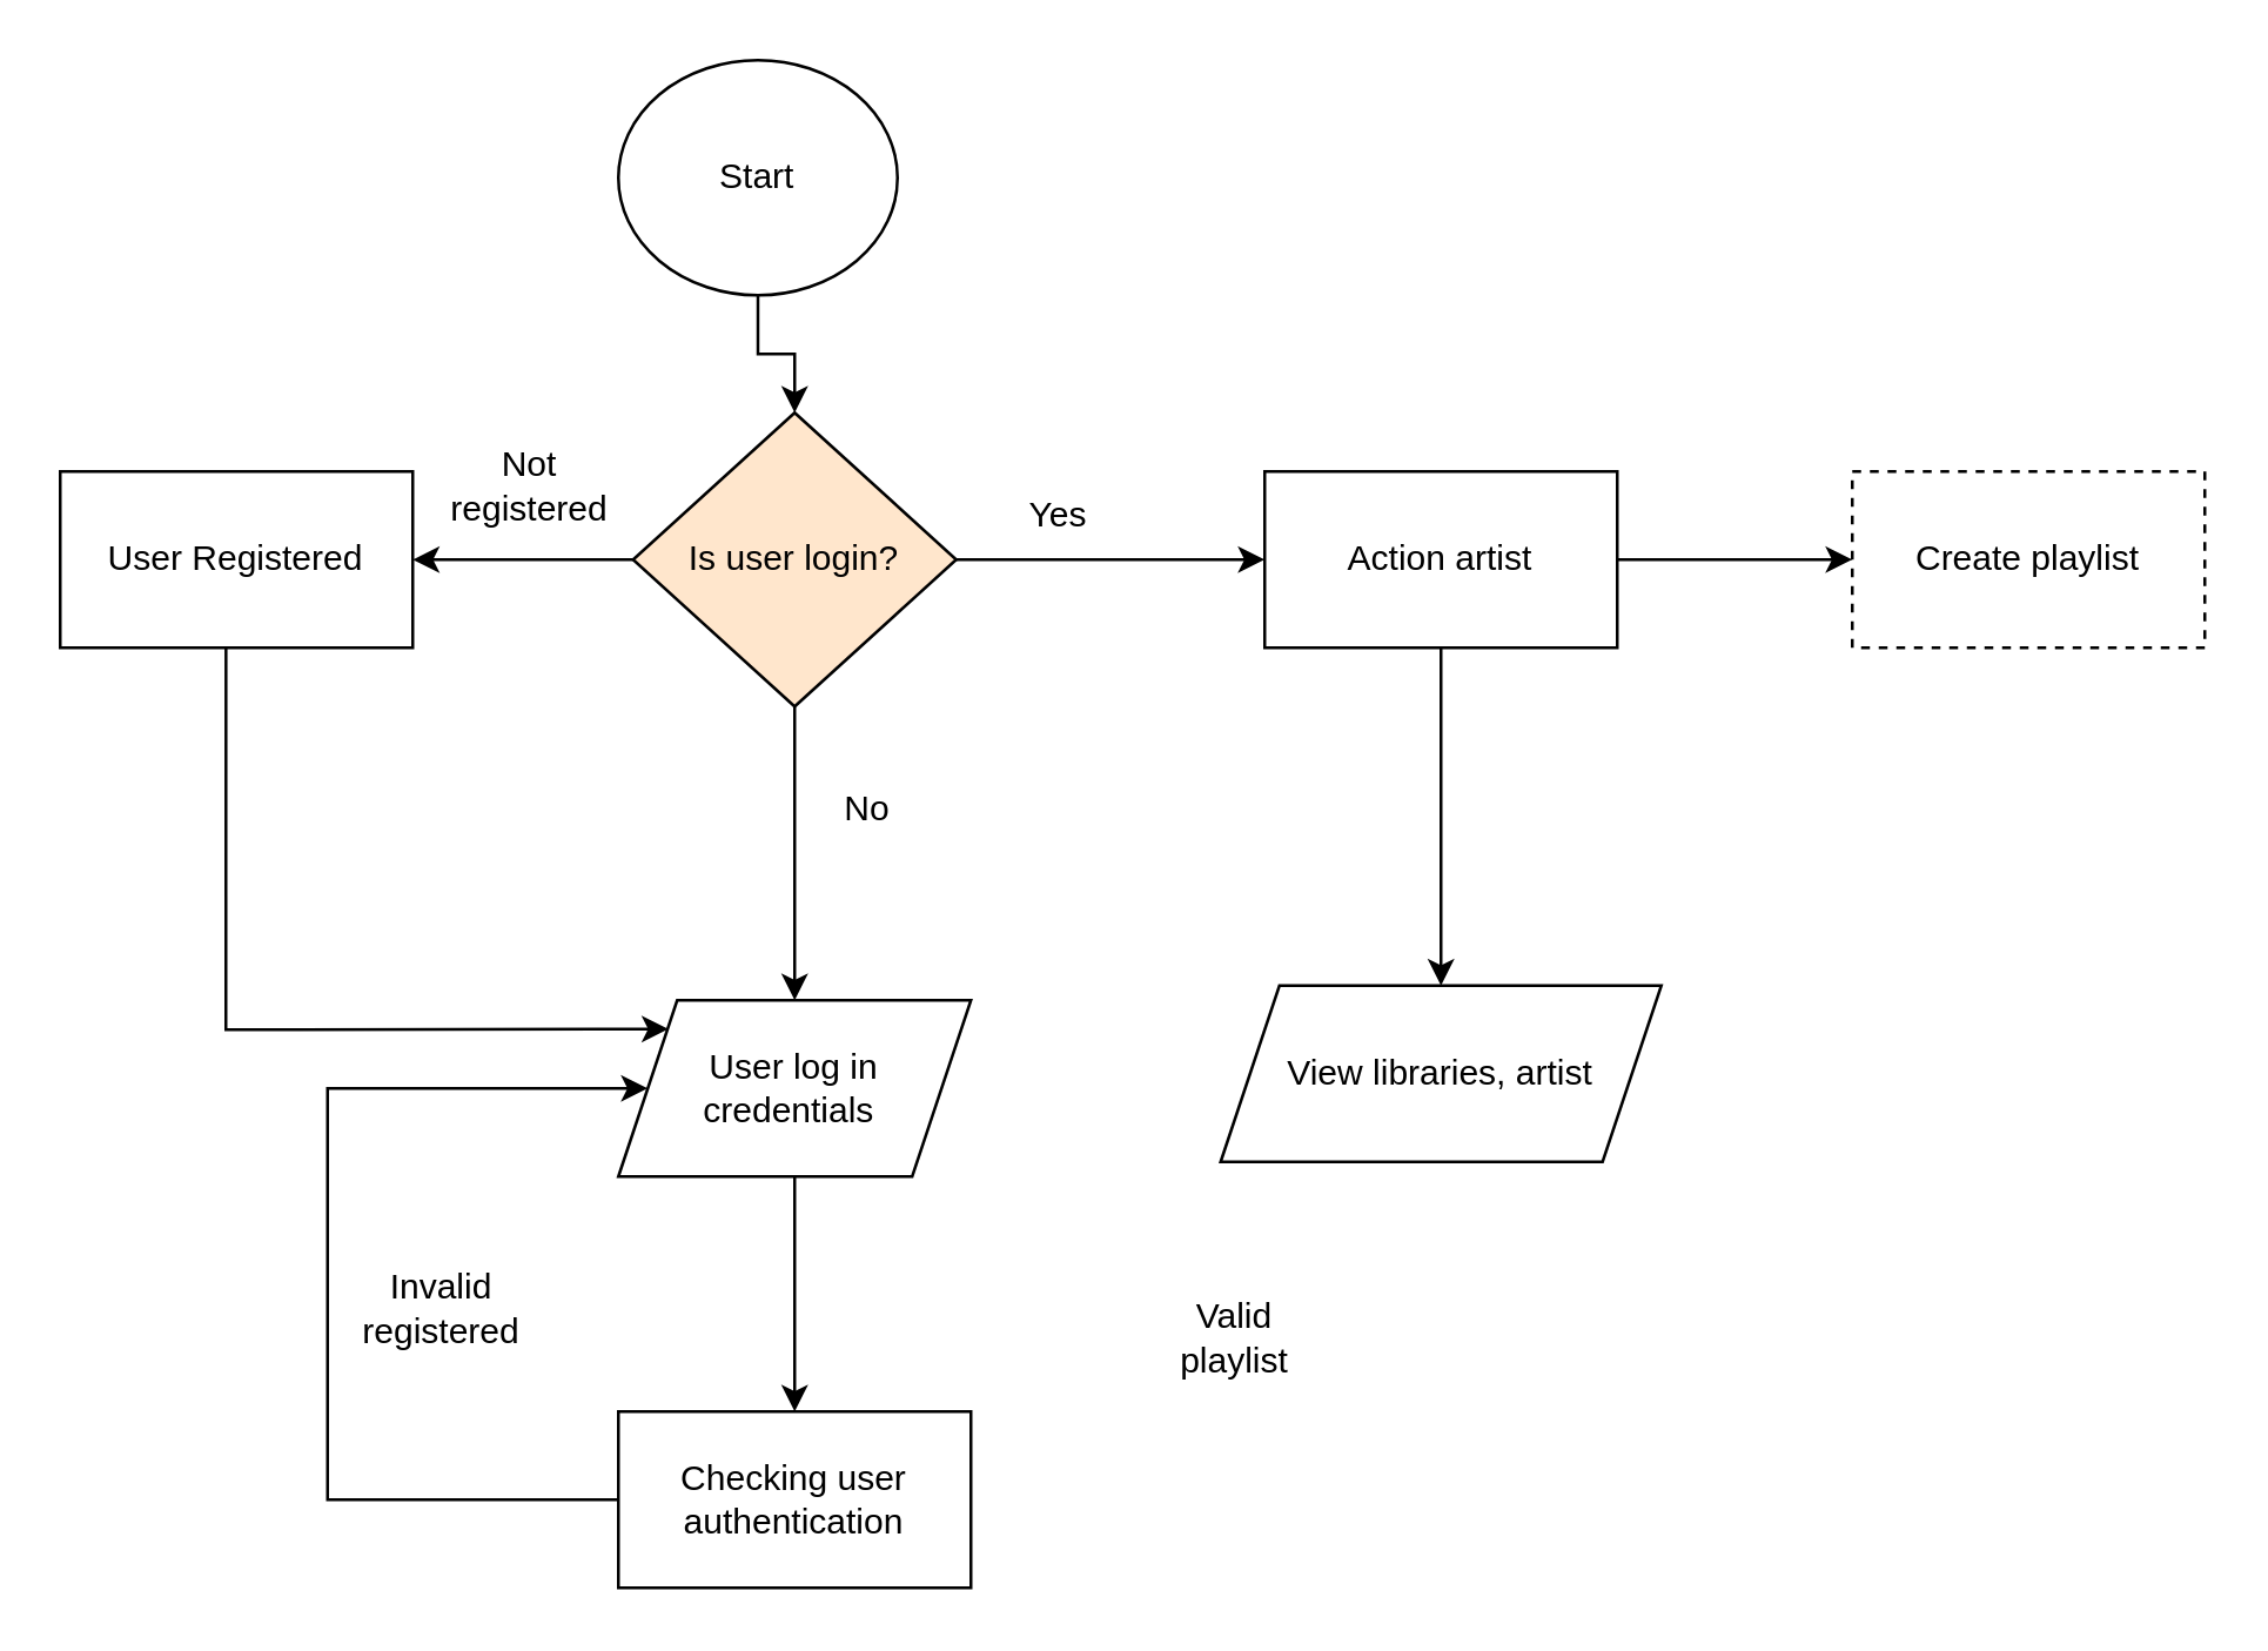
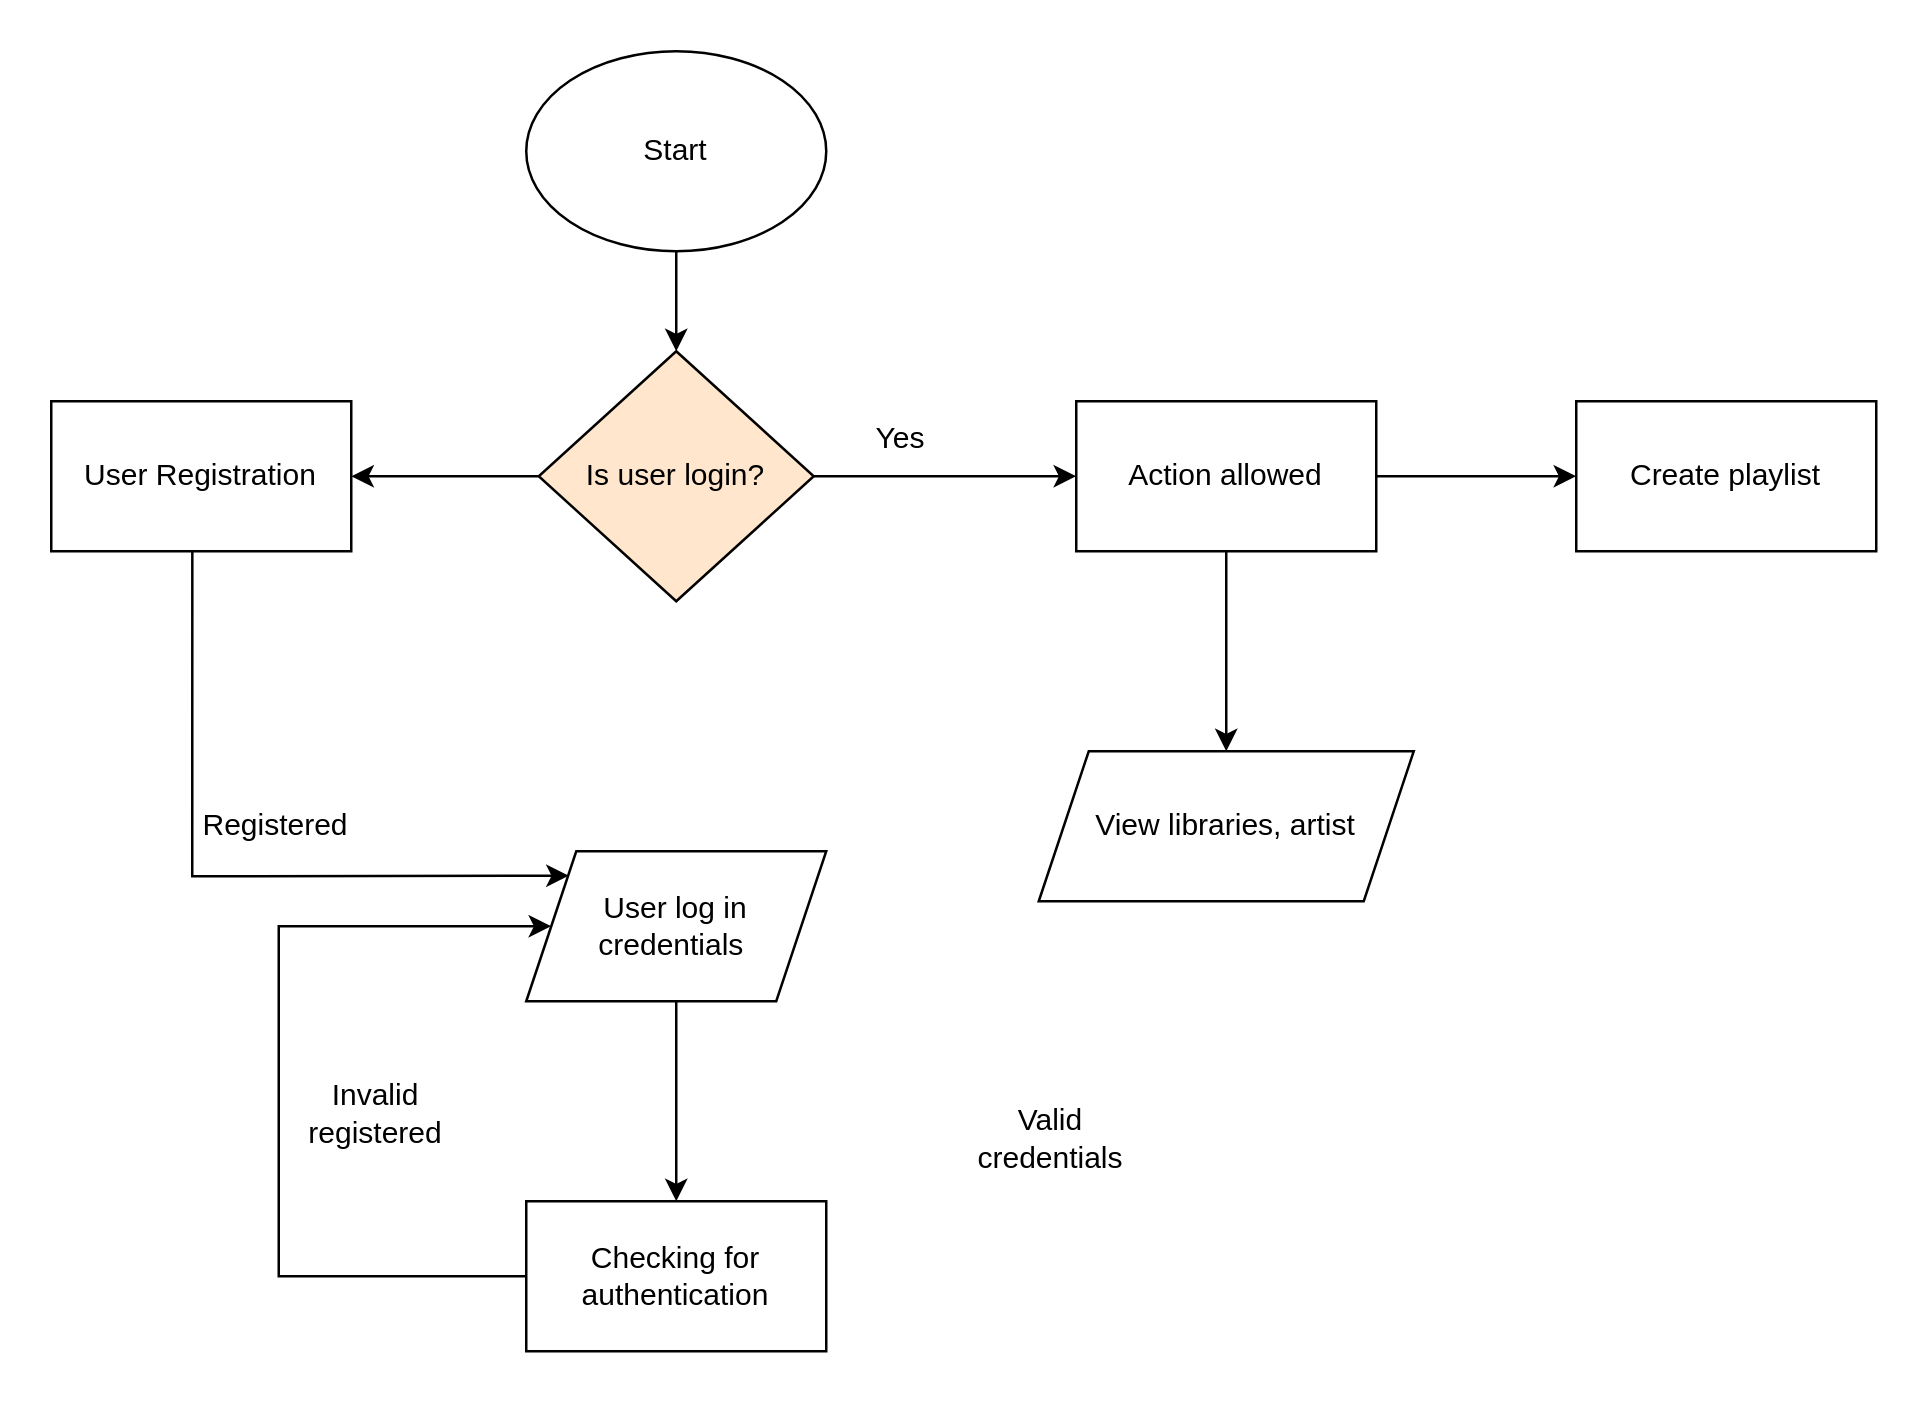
  <mxCell id="0" />
  <mxCell id="1" parent="0" />
  <mxCell id="2" style="edgeStyle=orthogonalEdgeStyle;rounded=0;orthogonalLoop=1;jettySize=auto;html=1;entryX=0.5;entryY=0;entryDx=0;entryDy=0;" edge="1" parent="1" source="3" target="7"><mxGeometry relative="1" as="geometry" /></mxCell>
- <mxCell id="3" value="Start" style="ellipse;whiteSpace=wrap;html=1;" vertex="1" parent="1"><mxGeometry x="210" y="20" width="95" height="80" as="geometry" /></mxCell>
+ <mxCell id="3" value="Start" style="ellipse;whiteSpace=wrap;html=1;" vertex="1" parent="1"><mxGeometry x="210" y="20" width="120" height="80" as="geometry" /></mxCell>
  <mxCell id="4" style="edgeStyle=orthogonalEdgeStyle;rounded=0;orthogonalLoop=1;jettySize=auto;html=1;" edge="1" parent="1" source="7"><mxGeometry relative="1" as="geometry"><mxPoint x="430" y="190" as="targetPoint" /></mxGeometry></mxCell>
- <mxCell id="5" value="" style="edgeStyle=orthogonalEdgeStyle;rounded=0;orthogonalLoop=1;jettySize=auto;html=1;" edge="1" parent="1" source="7" target="14"><mxGeometry relative="1" as="geometry" /></mxCell>
  <mxCell id="6" value="" style="edgeStyle=orthogonalEdgeStyle;rounded=0;orthogonalLoop=1;jettySize=auto;html=1;" edge="1" parent="1" source="7" target="20"><mxGeometry relative="1" as="geometry" /></mxCell>
  <mxCell id="7" value="Is user login?" style="rhombus;whiteSpace=wrap;html=1;fillColor=#ffe6cc;" vertex="1" parent="1"><mxGeometry x="215" y="140" width="110" height="100" as="geometry" /></mxCell>
  <mxCell id="8" value="" style="edgeStyle=orthogonalEdgeStyle;rounded=0;orthogonalLoop=1;jettySize=auto;html=1;" edge="1" parent="1" source="10" target="11"><mxGeometry relative="1" as="geometry" /></mxCell>
  <mxCell id="9" value="" style="edgeStyle=orthogonalEdgeStyle;rounded=0;orthogonalLoop=1;jettySize=auto;html=1;" edge="1" parent="1" source="10" target="12"><mxGeometry relative="1" as="geometry" /></mxCell>
- <mxCell id="10" value="Action artist" style="rounded=0;whiteSpace=wrap;html=1;" vertex="1" parent="1"><mxGeometry x="430" y="160" width="120" height="60" as="geometry" /></mxCell>
- <mxCell id="11" value="Create playlist" style="whiteSpace=wrap;html=1;rounded=0;dashed=1;" vertex="1" parent="1"><mxGeometry x="630" y="160" width="120" height="60" as="geometry" /></mxCell>
- <mxCell id="12" value="View libraries, artist" style="shape=parallelogram;perimeter=parallelogramPerimeter;whiteSpace=wrap;html=1;fixedSize=1;rounded=0;" vertex="1" parent="1"><mxGeometry x="415" y="335" width="150" height="60" as="geometry" /></mxCell>
+ <mxCell id="10" value="Action allowed" style="rounded=0;whiteSpace=wrap;html=1;" vertex="1" parent="1"><mxGeometry x="430" y="160" width="120" height="60" as="geometry" /></mxCell>
+ <mxCell id="11" value="Create playlist" style="whiteSpace=wrap;html=1;rounded=0;" vertex="1" parent="1"><mxGeometry x="630" y="160" width="120" height="60" as="geometry" /></mxCell>
+ <mxCell id="12" value="View libraries, artist" style="shape=parallelogram;perimeter=parallelogramPerimeter;whiteSpace=wrap;html=1;fixedSize=1;rounded=0;" vertex="1" parent="1"><mxGeometry x="415" y="300" width="150" height="60" as="geometry" /></mxCell>
  <mxCell id="13" value="" style="edgeStyle=orthogonalEdgeStyle;rounded=0;orthogonalLoop=1;jettySize=auto;html=1;" edge="1" parent="1" source="14" target="16"><mxGeometry relative="1" as="geometry" /></mxCell>
  <mxCell id="14" value="User log in credentials&amp;nbsp;" style="shape=parallelogram;perimeter=parallelogramPerimeter;whiteSpace=wrap;html=1;fixedSize=1;" vertex="1" parent="1"><mxGeometry x="210" y="340" width="120" height="60" as="geometry" /></mxCell>
  <mxCell id="15" style="edgeStyle=orthogonalEdgeStyle;rounded=0;orthogonalLoop=1;jettySize=auto;html=1;exitX=0;exitY=0.5;exitDx=0;exitDy=0;entryX=0;entryY=0.5;entryDx=0;entryDy=0;" edge="1" parent="1" source="16" target="14"><mxGeometry relative="1" as="geometry"><mxPoint x="110" y="360" as="targetPoint" /><Array as="points"><mxPoint x="111" y="510" /><mxPoint x="111" y="370" /></Array></mxGeometry></mxCell>
- <mxCell id="16" value="Checking user authentication" style="whiteSpace=wrap;html=1;" vertex="1" parent="1"><mxGeometry x="210" y="480" width="120" height="60" as="geometry" /></mxCell>
- <mxCell id="17" value="Valid playlist" style="text;strokeColor=none;align=center;fillColor=none;html=1;verticalAlign=middle;whiteSpace=wrap;rounded=0;" vertex="1" parent="1"><mxGeometry x="390" y="440" width="60" height="30" as="geometry" /></mxCell>
+ <mxCell id="16" value="Checking for authentication" style="whiteSpace=wrap;html=1;" vertex="1" parent="1"><mxGeometry x="210" y="480" width="120" height="60" as="geometry" /></mxCell>
+ <mxCell id="17" value="Valid credentials" style="text;strokeColor=none;align=center;fillColor=none;html=1;verticalAlign=middle;whiteSpace=wrap;rounded=0;" vertex="1" parent="1"><mxGeometry x="390" y="440" width="60" height="30" as="geometry" /></mxCell>
  <mxCell id="18" value="Invalid registered" style="text;strokeColor=none;align=center;fillColor=none;html=1;verticalAlign=middle;whiteSpace=wrap;rounded=0;" vertex="1" parent="1"><mxGeometry x="120" y="430" width="60" height="30" as="geometry" /></mxCell>
  <mxCell id="19" style="edgeStyle=orthogonalEdgeStyle;rounded=0;orthogonalLoop=1;jettySize=auto;html=1;exitX=0.5;exitY=1;exitDx=0;exitDy=0;entryX=0.142;entryY=0.163;entryDx=0;entryDy=0;entryPerimeter=0;" edge="1" parent="1" target="14"><mxGeometry relative="1" as="geometry"><mxPoint x="223.573" y="348.571" as="targetPoint" /><mxPoint x="76.43" y="220" as="sourcePoint" /><Array as="points"><mxPoint x="76" y="350" /><mxPoint x="80" y="350" /></Array></mxGeometry></mxCell>
- <mxCell id="20" value="User Registered" style="whiteSpace=wrap;html=1;" vertex="1" parent="1"><mxGeometry x="20" y="160" width="120" height="60" as="geometry" /></mxCell>
- <mxCell id="22" value="No" style="text;strokeColor=none;align=center;fillColor=none;html=1;verticalAlign=middle;whiteSpace=wrap;rounded=0;" vertex="1" parent="1"><mxGeometry x="265" y="260" width="60" height="30" as="geometry" /></mxCell>
+ <mxCell id="20" value="User Registration" style="whiteSpace=wrap;html=1;" vertex="1" parent="1"><mxGeometry x="20" y="160" width="120" height="60" as="geometry" /></mxCell>
+ <mxCell id="21" value="Registered" style="text;strokeColor=none;align=center;fillColor=none;html=1;verticalAlign=middle;whiteSpace=wrap;rounded=0;" vertex="1" parent="1"><mxGeometry x="80" y="315" width="60" height="30" as="geometry" /></mxCell>
  <mxCell id="23" value="Yes" style="text;strokeColor=none;align=center;fillColor=none;html=1;verticalAlign=middle;whiteSpace=wrap;rounded=0;" vertex="1" parent="1"><mxGeometry x="330" y="160" width="60" height="30" as="geometry" /></mxCell>
- <mxCell id="24" value="Not registered" style="text;strokeColor=none;align=center;fillColor=none;html=1;verticalAlign=middle;whiteSpace=wrap;rounded=0;" vertex="1" parent="1"><mxGeometry x="150" y="150" width="60" height="30" as="geometry" /></mxCell>
